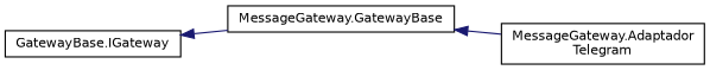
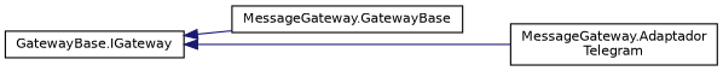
  digraph {
    rankdir=LR
    node [color=black fillcolor=white fontname=Helvetica fontsize=10 shape=record style=filled]
    edge [color=midnightblue dir=back fontname=Helvetica fontsize=10 labelfontname=Helvetica labelfontsize=10 style=solid]
    n1 [height=0.2 label="GatewayBase.IGateway" width=0.4]
    n2 [height=0.2 label="MessageGateway.GatewayBase" width=0.4]
    n3 [height=0.2 label="MessageGateway.Adaptador\lTelegram" width=0.4]
    n1 -> n2
-   n2 -> n3
+   n1 -> n3
  }
